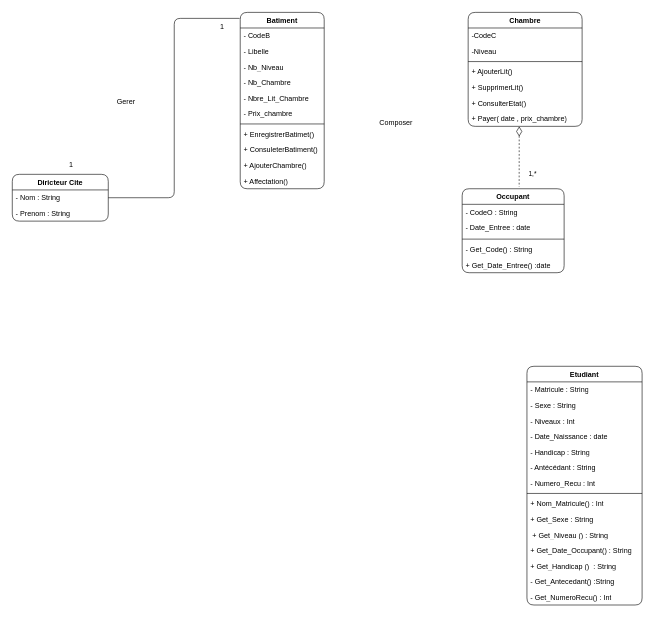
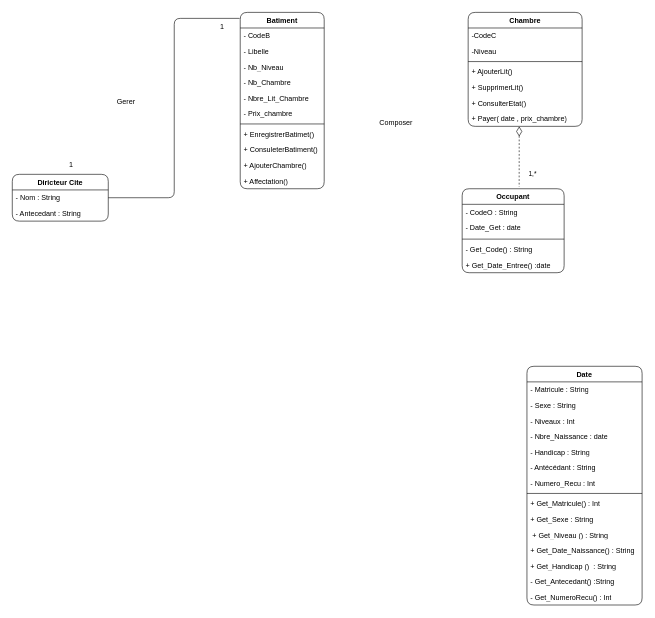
  <mxCell id="0" />
  <mxCell id="1" parent="0" />
  <mxCell id="2" value="Batiment" style="swimlane;fontStyle=1;align=center;verticalAlign=top;childLayout=stackLayout;horizontal=1;startSize=26;horizontalStack=0;resizeParent=1;resizeParentMax=0;resizeLast=0;collapsible=1;marginBottom=0;whiteSpace=wrap;html=1;labelBackgroundColor=none;rounded=1;" parent="1" vertex="1"><mxGeometry x="400" y="20" width="140" height="294" as="geometry" /></mxCell>
  <mxCell id="3" value="- CodeB" style="text;strokeColor=none;fillColor=none;align=left;verticalAlign=top;spacingLeft=4;spacingRight=4;overflow=hidden;rotatable=0;points=[[0,0.5],[1,0.5]];portConstraint=eastwest;whiteSpace=wrap;html=1;labelBackgroundColor=none;rounded=1;" parent="2" vertex="1"><mxGeometry y="26" width="140" height="26" as="geometry" /></mxCell>
  <mxCell id="4" value="- Libelle" style="text;strokeColor=none;fillColor=none;align=left;verticalAlign=top;spacingLeft=4;spacingRight=4;overflow=hidden;rotatable=0;points=[[0,0.5],[1,0.5]];portConstraint=eastwest;whiteSpace=wrap;html=1;labelBackgroundColor=none;rounded=1;" parent="2" vertex="1"><mxGeometry y="52" width="140" height="26" as="geometry" /></mxCell>
  <mxCell id="5" value="- Nb_Niveau" style="text;strokeColor=none;fillColor=none;align=left;verticalAlign=top;spacingLeft=4;spacingRight=4;overflow=hidden;rotatable=0;points=[[0,0.5],[1,0.5]];portConstraint=eastwest;whiteSpace=wrap;html=1;labelBackgroundColor=none;rounded=1;" parent="2" vertex="1"><mxGeometry y="78" width="140" height="26" as="geometry" /></mxCell>
  <mxCell id="6" value="- Nb_Chambre" style="text;strokeColor=none;fillColor=none;align=left;verticalAlign=top;spacingLeft=4;spacingRight=4;overflow=hidden;rotatable=0;points=[[0,0.5],[1,0.5]];portConstraint=eastwest;whiteSpace=wrap;html=1;labelBackgroundColor=none;rounded=1;" parent="2" vertex="1"><mxGeometry y="104" width="140" height="26" as="geometry" /></mxCell>
  <mxCell id="7" value="- Nbre_Lit_Chambre" style="text;strokeColor=none;fillColor=none;align=left;verticalAlign=top;spacingLeft=4;spacingRight=4;overflow=hidden;rotatable=0;points=[[0,0.5],[1,0.5]];portConstraint=eastwest;whiteSpace=wrap;html=1;labelBackgroundColor=none;rounded=1;" parent="2" vertex="1"><mxGeometry y="130" width="140" height="26" as="geometry" /></mxCell>
  <mxCell id="8" value="- Prix_chambre" style="text;strokeColor=none;fillColor=none;align=left;verticalAlign=top;spacingLeft=4;spacingRight=4;overflow=hidden;rotatable=0;points=[[0,0.5],[1,0.5]];portConstraint=eastwest;whiteSpace=wrap;html=1;labelBackgroundColor=none;rounded=1;" parent="2" vertex="1"><mxGeometry y="156" width="140" height="26" as="geometry" /></mxCell>
  <mxCell id="9" value="" style="line;strokeWidth=1;fillColor=none;align=left;verticalAlign=middle;spacingTop=-1;spacingLeft=3;spacingRight=3;rotatable=0;labelPosition=right;points=[];portConstraint=eastwest;labelBackgroundColor=none;rounded=1;" parent="2" vertex="1"><mxGeometry y="182" width="140" height="8" as="geometry" /></mxCell>
  <mxCell id="10" value="+ EnregistrerBatimet()" style="text;strokeColor=none;fillColor=none;align=left;verticalAlign=top;spacingLeft=4;spacingRight=4;overflow=hidden;rotatable=0;points=[[0,0.5],[1,0.5]];portConstraint=eastwest;whiteSpace=wrap;html=1;labelBackgroundColor=none;rounded=1;" parent="2" vertex="1"><mxGeometry y="190" width="140" height="26" as="geometry" /></mxCell>
  <mxCell id="11" value="+ ConsuleterBatiment()" style="text;strokeColor=none;fillColor=none;align=left;verticalAlign=top;spacingLeft=4;spacingRight=4;overflow=hidden;rotatable=0;points=[[0,0.5],[1,0.5]];portConstraint=eastwest;whiteSpace=wrap;html=1;labelBackgroundColor=none;rounded=1;" parent="2" vertex="1"><mxGeometry y="216" width="140" height="26" as="geometry" /></mxCell>
  <mxCell id="12" value="+ AjouterChambre()" style="text;strokeColor=none;fillColor=none;align=left;verticalAlign=top;spacingLeft=4;spacingRight=4;overflow=hidden;rotatable=0;points=[[0,0.5],[1,0.5]];portConstraint=eastwest;whiteSpace=wrap;html=1;labelBackgroundColor=none;rounded=1;" parent="2" vertex="1"><mxGeometry y="242" width="140" height="26" as="geometry" /></mxCell>
  <mxCell id="13" value="+ Affectation()" style="text;strokeColor=none;fillColor=none;align=left;verticalAlign=top;spacingLeft=4;spacingRight=4;overflow=hidden;rotatable=0;points=[[0,0.5],[1,0.5]];portConstraint=eastwest;whiteSpace=wrap;html=1;labelBackgroundColor=none;rounded=1;" parent="2" vertex="1"><mxGeometry y="268" width="140" height="26" as="geometry" /></mxCell>
  <mxCell id="14" value="Chambre" style="swimlane;fontStyle=1;align=center;verticalAlign=top;childLayout=stackLayout;horizontal=1;startSize=26;horizontalStack=0;resizeParent=1;resizeParentMax=0;resizeLast=0;collapsible=1;marginBottom=0;whiteSpace=wrap;html=1;labelBackgroundColor=none;rounded=1;" parent="1" vertex="1"><mxGeometry x="780" y="20" width="190" height="190" as="geometry" /></mxCell>
  <mxCell id="15" value="-CodeC" style="text;strokeColor=none;fillColor=none;align=left;verticalAlign=top;spacingLeft=4;spacingRight=4;overflow=hidden;rotatable=0;points=[[0,0.5],[1,0.5]];portConstraint=eastwest;whiteSpace=wrap;html=1;labelBackgroundColor=none;rounded=1;" parent="14" vertex="1"><mxGeometry y="26" width="190" height="26" as="geometry" /></mxCell>
  <mxCell id="16" value="-Niveau" style="text;strokeColor=none;fillColor=none;align=left;verticalAlign=top;spacingLeft=4;spacingRight=4;overflow=hidden;rotatable=0;points=[[0,0.5],[1,0.5]];portConstraint=eastwest;whiteSpace=wrap;html=1;labelBackgroundColor=none;rounded=1;" parent="14" vertex="1"><mxGeometry y="52" width="190" height="26" as="geometry" /></mxCell>
  <mxCell id="17" value="" style="line;strokeWidth=1;fillColor=none;align=left;verticalAlign=middle;spacingTop=-1;spacingLeft=3;spacingRight=3;rotatable=0;labelPosition=right;points=[];portConstraint=eastwest;labelBackgroundColor=none;rounded=1;" parent="14" vertex="1"><mxGeometry y="78" width="190" height="8" as="geometry" /></mxCell>
  <mxCell id="18" value="+ AjouterLit()" style="text;strokeColor=none;fillColor=none;align=left;verticalAlign=top;spacingLeft=4;spacingRight=4;overflow=hidden;rotatable=0;points=[[0,0.5],[1,0.5]];portConstraint=eastwest;whiteSpace=wrap;html=1;labelBackgroundColor=none;rounded=1;" parent="14" vertex="1"><mxGeometry y="86" width="190" height="26" as="geometry" /></mxCell>
  <mxCell id="19" value="+ SupprimerLit()" style="text;strokeColor=none;fillColor=none;align=left;verticalAlign=top;spacingLeft=4;spacingRight=4;overflow=hidden;rotatable=0;points=[[0,0.5],[1,0.5]];portConstraint=eastwest;whiteSpace=wrap;html=1;labelBackgroundColor=none;rounded=1;" parent="14" vertex="1"><mxGeometry y="112" width="190" height="26" as="geometry" /></mxCell>
  <mxCell id="20" value="+ ConsulterEtat()" style="text;strokeColor=none;fillColor=none;align=left;verticalAlign=top;spacingLeft=4;spacingRight=4;overflow=hidden;rotatable=0;points=[[0,0.5],[1,0.5]];portConstraint=eastwest;whiteSpace=wrap;html=1;labelBackgroundColor=none;rounded=1;" parent="14" vertex="1"><mxGeometry y="138" width="190" height="26" as="geometry" /></mxCell>
  <mxCell id="21" value="+ Payer( date , prix_chambre)" style="text;strokeColor=none;fillColor=none;align=left;verticalAlign=top;spacingLeft=4;spacingRight=4;overflow=hidden;rotatable=0;points=[[0,0.5],[1,0.5]];portConstraint=eastwest;whiteSpace=wrap;html=1;labelBackgroundColor=none;rounded=1;" parent="14" vertex="1"><mxGeometry y="164" width="190" height="26" as="geometry" /></mxCell>
  <mxCell id="22" value="Occupant" style="swimlane;fontStyle=1;align=center;verticalAlign=top;childLayout=stackLayout;horizontal=1;startSize=26;horizontalStack=0;resizeParent=1;resizeParentMax=0;resizeLast=0;collapsible=1;marginBottom=0;whiteSpace=wrap;html=1;labelBackgroundColor=none;rounded=1;" parent="1" vertex="1"><mxGeometry x="770" y="314" width="170" height="140" as="geometry" /></mxCell>
  <mxCell id="23" value="- CodeO : String" style="text;strokeColor=none;fillColor=none;align=left;verticalAlign=top;spacingLeft=4;spacingRight=4;overflow=hidden;rotatable=0;points=[[0,0.5],[1,0.5]];portConstraint=eastwest;whiteSpace=wrap;html=1;labelBackgroundColor=none;rounded=1;" parent="22" vertex="1"><mxGeometry y="26" width="170" height="26" as="geometry" /></mxCell>
- <mxCell id="24" value="- Date_Entree : date" style="text;strokeColor=none;fillColor=none;align=left;verticalAlign=top;spacingLeft=4;spacingRight=4;overflow=hidden;rotatable=0;points=[[0,0.5],[1,0.5]];portConstraint=eastwest;whiteSpace=wrap;html=1;labelBackgroundColor=none;rounded=1;" parent="22" vertex="1"><mxGeometry y="52" width="170" height="28" as="geometry" /></mxCell>
+ <mxCell id="24" value="- Date_Get : date" style="text;strokeColor=none;fillColor=none;align=left;verticalAlign=top;spacingLeft=4;spacingRight=4;overflow=hidden;rotatable=0;points=[[0,0.5],[1,0.5]];portConstraint=eastwest;whiteSpace=wrap;html=1;labelBackgroundColor=none;rounded=1;" parent="22" vertex="1"><mxGeometry y="52" width="170" height="28" as="geometry" /></mxCell>
  <mxCell id="25" value="" style="line;strokeWidth=1;fillColor=none;align=left;verticalAlign=middle;spacingTop=-1;spacingLeft=3;spacingRight=3;rotatable=0;labelPosition=right;points=[];portConstraint=eastwest;labelBackgroundColor=none;rounded=1;" parent="22" vertex="1"><mxGeometry y="80" width="170" height="8" as="geometry" /></mxCell>
  <mxCell id="26" value="- Get_Code() : String" style="text;strokeColor=none;fillColor=none;align=left;verticalAlign=top;spacingLeft=4;spacingRight=4;overflow=hidden;rotatable=0;points=[[0,0.5],[1,0.5]];portConstraint=eastwest;whiteSpace=wrap;html=1;labelBackgroundColor=none;rounded=1;" parent="22" vertex="1"><mxGeometry y="88" width="170" height="26" as="geometry" /></mxCell>
  <mxCell id="27" value="+ Get_Date_Entree() :date" style="text;strokeColor=none;fillColor=none;align=left;verticalAlign=top;spacingLeft=4;spacingRight=4;overflow=hidden;rotatable=0;points=[[0,0.5],[1,0.5]];portConstraint=eastwest;whiteSpace=wrap;html=1;labelBackgroundColor=none;rounded=1;" parent="22" vertex="1"><mxGeometry y="114" width="170" height="26" as="geometry" /></mxCell>
- <mxCell id="28" value="Etudiant" style="swimlane;fontStyle=1;align=center;verticalAlign=top;childLayout=stackLayout;horizontal=1;startSize=26;horizontalStack=0;resizeParent=1;resizeParentMax=0;resizeLast=0;collapsible=1;marginBottom=0;whiteSpace=wrap;html=1;labelBackgroundColor=none;rounded=1;" parent="1" vertex="1"><mxGeometry x="878" y="610" width="192" height="398" as="geometry" /></mxCell>
+ <mxCell id="28" value="Date" style="swimlane;fontStyle=1;align=center;verticalAlign=top;childLayout=stackLayout;horizontal=1;startSize=26;horizontalStack=0;resizeParent=1;resizeParentMax=0;resizeLast=0;collapsible=1;marginBottom=0;whiteSpace=wrap;html=1;labelBackgroundColor=none;rounded=1;" parent="1" vertex="1"><mxGeometry x="878" y="610" width="192" height="398" as="geometry" /></mxCell>
  <mxCell id="29" value="- Matricule : String" style="text;strokeColor=none;fillColor=none;align=left;verticalAlign=top;spacingLeft=4;spacingRight=4;overflow=hidden;rotatable=0;points=[[0,0.5],[1,0.5]];portConstraint=eastwest;whiteSpace=wrap;html=1;labelBackgroundColor=none;rounded=1;" parent="28" vertex="1"><mxGeometry y="26" width="192" height="26" as="geometry" /></mxCell>
  <mxCell id="30" value="- Sexe : String" style="text;strokeColor=none;fillColor=none;align=left;verticalAlign=top;spacingLeft=4;spacingRight=4;overflow=hidden;rotatable=0;points=[[0,0.5],[1,0.5]];portConstraint=eastwest;whiteSpace=wrap;html=1;labelBackgroundColor=none;rounded=1;" parent="28" vertex="1"><mxGeometry y="52" width="192" height="26" as="geometry" /></mxCell>
  <mxCell id="31" value="- Niveaux : Int" style="text;strokeColor=none;fillColor=none;align=left;verticalAlign=top;spacingLeft=4;spacingRight=4;overflow=hidden;rotatable=0;points=[[0,0.5],[1,0.5]];portConstraint=eastwest;whiteSpace=wrap;html=1;labelBackgroundColor=none;rounded=1;" parent="28" vertex="1"><mxGeometry y="78" width="192" height="26" as="geometry" /></mxCell>
- <mxCell id="32" value="- Date_Naissance : date" style="text;strokeColor=none;fillColor=none;align=left;verticalAlign=top;spacingLeft=4;spacingRight=4;overflow=hidden;rotatable=0;points=[[0,0.5],[1,0.5]];portConstraint=eastwest;whiteSpace=wrap;html=1;labelBackgroundColor=none;rounded=1;" parent="28" vertex="1"><mxGeometry y="104" width="192" height="26" as="geometry" /></mxCell>
+ <mxCell id="32" value="- Nbre_Naissance : date" style="text;strokeColor=none;fillColor=none;align=left;verticalAlign=top;spacingLeft=4;spacingRight=4;overflow=hidden;rotatable=0;points=[[0,0.5],[1,0.5]];portConstraint=eastwest;whiteSpace=wrap;html=1;labelBackgroundColor=none;rounded=1;" parent="28" vertex="1"><mxGeometry y="104" width="192" height="26" as="geometry" /></mxCell>
  <mxCell id="33" value="- Handicap : String" style="text;strokeColor=none;fillColor=none;align=left;verticalAlign=top;spacingLeft=4;spacingRight=4;overflow=hidden;rotatable=0;points=[[0,0.5],[1,0.5]];portConstraint=eastwest;whiteSpace=wrap;html=1;labelBackgroundColor=none;rounded=1;" parent="28" vertex="1"><mxGeometry y="130" width="192" height="26" as="geometry" /></mxCell>
  <mxCell id="34" value="- Antécédant : String" style="text;strokeColor=none;fillColor=none;align=left;verticalAlign=top;spacingLeft=4;spacingRight=4;overflow=hidden;rotatable=0;points=[[0,0.5],[1,0.5]];portConstraint=eastwest;whiteSpace=wrap;html=1;labelBackgroundColor=none;rounded=1;" parent="28" vertex="1"><mxGeometry y="156" width="192" height="26" as="geometry" /></mxCell>
  <mxCell id="35" value="- Numero_Recu : Int" style="text;strokeColor=none;fillColor=none;align=left;verticalAlign=top;spacingLeft=4;spacingRight=4;overflow=hidden;rotatable=0;points=[[0,0.5],[1,0.5]];portConstraint=eastwest;whiteSpace=wrap;html=1;labelBackgroundColor=none;rounded=1;" parent="28" vertex="1"><mxGeometry y="182" width="192" height="26" as="geometry" /></mxCell>
  <mxCell id="36" value="" style="line;strokeWidth=1;fillColor=none;align=left;verticalAlign=middle;spacingTop=-1;spacingLeft=3;spacingRight=3;rotatable=0;labelPosition=right;points=[];portConstraint=eastwest;labelBackgroundColor=none;rounded=1;" parent="28" vertex="1"><mxGeometry y="208" width="192" height="8" as="geometry" /></mxCell>
- <mxCell id="37" value="+ Nom_Matricule() : Int" style="text;strokeColor=none;fillColor=none;align=left;verticalAlign=top;spacingLeft=4;spacingRight=4;overflow=hidden;rotatable=0;points=[[0,0.5],[1,0.5]];portConstraint=eastwest;whiteSpace=wrap;html=1;labelBackgroundColor=none;rounded=1;" parent="28" vertex="1"><mxGeometry y="216" width="192" height="26" as="geometry" /></mxCell>
+ <mxCell id="37" value="+ Get_Matricule() : Int" style="text;strokeColor=none;fillColor=none;align=left;verticalAlign=top;spacingLeft=4;spacingRight=4;overflow=hidden;rotatable=0;points=[[0,0.5],[1,0.5]];portConstraint=eastwest;whiteSpace=wrap;html=1;labelBackgroundColor=none;rounded=1;" parent="28" vertex="1"><mxGeometry y="216" width="192" height="26" as="geometry" /></mxCell>
  <mxCell id="38" value="+ Get_Sexe : String" style="text;strokeColor=none;fillColor=none;align=left;verticalAlign=top;spacingLeft=4;spacingRight=4;overflow=hidden;rotatable=0;points=[[0,0.5],[1,0.5]];portConstraint=eastwest;whiteSpace=wrap;html=1;labelBackgroundColor=none;rounded=1;" parent="28" vertex="1"><mxGeometry y="242" width="192" height="26" as="geometry" /></mxCell>
  <mxCell id="39" value="&amp;nbsp;+ Get_Niveau () : String" style="text;strokeColor=none;fillColor=none;align=left;verticalAlign=top;spacingLeft=4;spacingRight=4;overflow=hidden;rotatable=0;points=[[0,0.5],[1,0.5]];portConstraint=eastwest;whiteSpace=wrap;html=1;labelBackgroundColor=none;rounded=1;" parent="28" vertex="1"><mxGeometry y="268" width="192" height="26" as="geometry" /></mxCell>
- <mxCell id="40" value="+ Get_Date_Occupant() : String" style="text;strokeColor=none;fillColor=none;align=left;verticalAlign=top;spacingLeft=4;spacingRight=4;overflow=hidden;rotatable=0;points=[[0,0.5],[1,0.5]];portConstraint=eastwest;whiteSpace=wrap;html=1;labelBackgroundColor=none;rounded=1;" parent="28" vertex="1"><mxGeometry y="294" width="192" height="26" as="geometry" /></mxCell>
+ <mxCell id="40" value="+ Get_Date_Naissance() : String" style="text;strokeColor=none;fillColor=none;align=left;verticalAlign=top;spacingLeft=4;spacingRight=4;overflow=hidden;rotatable=0;points=[[0,0.5],[1,0.5]];portConstraint=eastwest;whiteSpace=wrap;html=1;labelBackgroundColor=none;rounded=1;" parent="28" vertex="1"><mxGeometry y="294" width="192" height="26" as="geometry" /></mxCell>
  <mxCell id="41" value="+ Get_Handicap ()&amp;nbsp; : String" style="text;strokeColor=none;fillColor=none;align=left;verticalAlign=top;spacingLeft=4;spacingRight=4;overflow=hidden;rotatable=0;points=[[0,0.5],[1,0.5]];portConstraint=eastwest;whiteSpace=wrap;html=1;labelBackgroundColor=none;rounded=1;" parent="28" vertex="1"><mxGeometry y="320" width="192" height="26" as="geometry" /></mxCell>
  <mxCell id="42" value="- Get_Antecedant() :String&amp;nbsp;" style="text;strokeColor=none;fillColor=none;align=left;verticalAlign=top;spacingLeft=4;spacingRight=4;overflow=hidden;rotatable=0;points=[[0,0.5],[1,0.5]];portConstraint=eastwest;whiteSpace=wrap;html=1;labelBackgroundColor=none;rounded=1;" parent="28" vertex="1"><mxGeometry y="346" width="192" height="26" as="geometry" /></mxCell>
  <mxCell id="43" value="- Get_NumeroRecu() : Int" style="text;strokeColor=none;fillColor=none;align=left;verticalAlign=top;spacingLeft=4;spacingRight=4;overflow=hidden;rotatable=0;points=[[0,0.5],[1,0.5]];portConstraint=eastwest;whiteSpace=wrap;html=1;labelBackgroundColor=none;rounded=1;" parent="28" vertex="1"><mxGeometry y="372" width="192" height="26" as="geometry" /></mxCell>
  <mxCell id="44" value="Diricteur Cite" style="swimlane;fontStyle=1;align=center;verticalAlign=top;childLayout=stackLayout;horizontal=1;startSize=26;horizontalStack=0;resizeParent=1;resizeParentMax=0;resizeLast=0;collapsible=1;marginBottom=0;whiteSpace=wrap;html=1;labelBackgroundColor=none;rounded=1;" parent="1" vertex="1"><mxGeometry x="20" y="290" width="160" height="78" as="geometry" /></mxCell>
  <mxCell id="45" value="- Nom : String" style="text;strokeColor=none;fillColor=none;align=left;verticalAlign=top;spacingLeft=4;spacingRight=4;overflow=hidden;rotatable=0;points=[[0,0.5],[1,0.5]];portConstraint=eastwest;whiteSpace=wrap;html=1;labelBackgroundColor=none;rounded=1;" parent="44" vertex="1"><mxGeometry y="26" width="160" height="26" as="geometry" /></mxCell>
- <mxCell id="46" value="- Prenom : String" style="text;strokeColor=none;fillColor=none;align=left;verticalAlign=top;spacingLeft=4;spacingRight=4;overflow=hidden;rotatable=0;points=[[0,0.5],[1,0.5]];portConstraint=eastwest;whiteSpace=wrap;html=1;labelBackgroundColor=none;rounded=1;" parent="44" vertex="1"><mxGeometry y="52" width="160" height="26" as="geometry" /></mxCell>
+ <mxCell id="46" value="- Antecedant : String" style="text;strokeColor=none;fillColor=none;align=left;verticalAlign=top;spacingLeft=4;spacingRight=4;overflow=hidden;rotatable=0;points=[[0,0.5],[1,0.5]];portConstraint=eastwest;whiteSpace=wrap;html=1;labelBackgroundColor=none;rounded=1;" parent="44" vertex="1"><mxGeometry y="52" width="160" height="26" as="geometry" /></mxCell>
  <mxCell id="47" value="Composer" style="text;html=1;strokeColor=none;fillColor=none;align=center;verticalAlign=middle;whiteSpace=wrap;rounded=1;labelBackgroundColor=none;" parent="1" vertex="1"><mxGeometry x="630" y="190" width="60" height="30" as="geometry" /></mxCell>
  <mxCell id="48" value="1,*" style="endArrow=none;html=1;endSize=12;startArrow=diamondThin;startSize=14;startFill=0;align=left;verticalAlign=bottom;rounded=1;endFill=0;entryX=0.559;entryY=-0.023;entryDx=0;entryDy=0;entryPerimeter=0;strokeWidth=1;jumpSize=7;shadow=0;exitX=0.448;exitY=1;exitDx=0;exitDy=0;exitPerimeter=0;labelBackgroundColor=none;fontColor=default;dashed=1;" parent="1" source="21" target="22" edge="1"><mxGeometry x="0.737" y="14" relative="1" as="geometry"><mxPoint x="860" y="220" as="sourcePoint" /><mxPoint x="860" y="290" as="targetPoint" /><mxPoint as="offset" /></mxGeometry></mxCell>
  <mxCell id="49" style="edgeStyle=orthogonalEdgeStyle;rounded=1;orthogonalLoop=1;jettySize=auto;html=1;labelBackgroundColor=none;fontColor=default;entryX=-0.007;entryY=0.034;entryDx=0;entryDy=0;entryPerimeter=0;endArrow=none;" parent="1" source="44" target="2" edge="1"><mxGeometry relative="1" as="geometry"><mxPoint x="400" y="178" as="targetPoint" /></mxGeometry></mxCell>
  <mxCell id="50" value="Gerer" style="text;html=1;strokeColor=none;fillColor=none;align=center;verticalAlign=middle;whiteSpace=wrap;rounded=1;labelBackgroundColor=none;" parent="1" vertex="1"><mxGeometry x="180" y="155" width="60" height="30" as="geometry" /></mxCell>
  <mxCell id="51" value="1&amp;nbsp;" style="text;html=1;strokeColor=none;fillColor=none;align=center;verticalAlign=middle;whiteSpace=wrap;rounded=1;labelBackgroundColor=none;" parent="1" vertex="1"><mxGeometry x="90" y="260" width="60" height="30" as="geometry" /></mxCell>
  <mxCell id="52" value="1" style="text;html=1;strokeColor=none;fillColor=none;align=center;verticalAlign=middle;whiteSpace=wrap;rounded=1;labelBackgroundColor=none;" parent="1" vertex="1"><mxGeometry x="340" y="30" width="60" height="30" as="geometry" /></mxCell>
